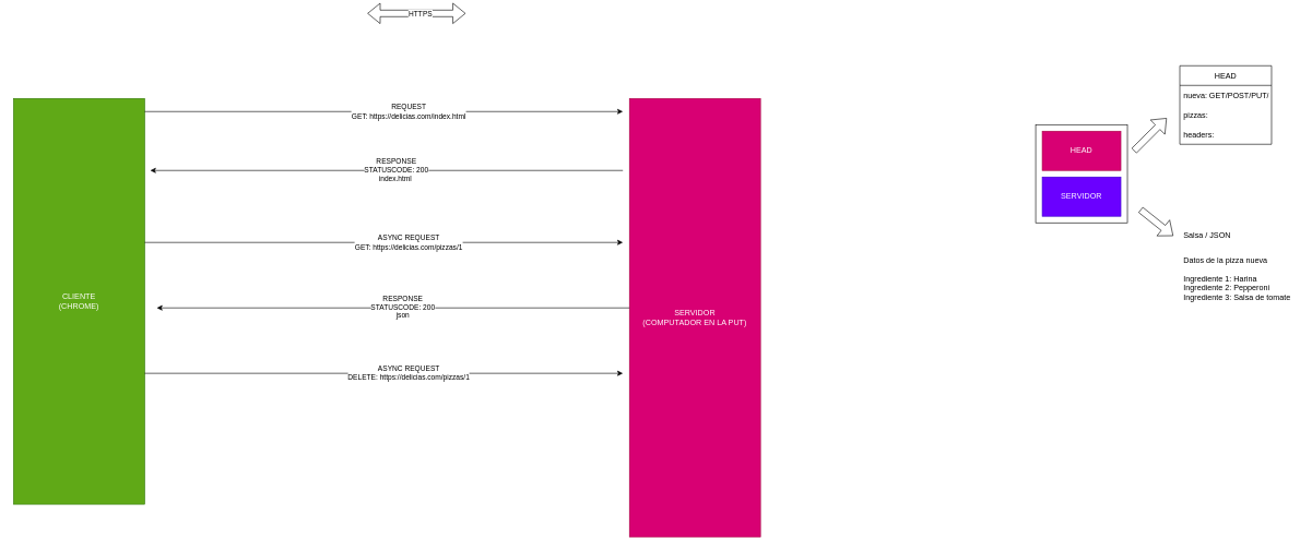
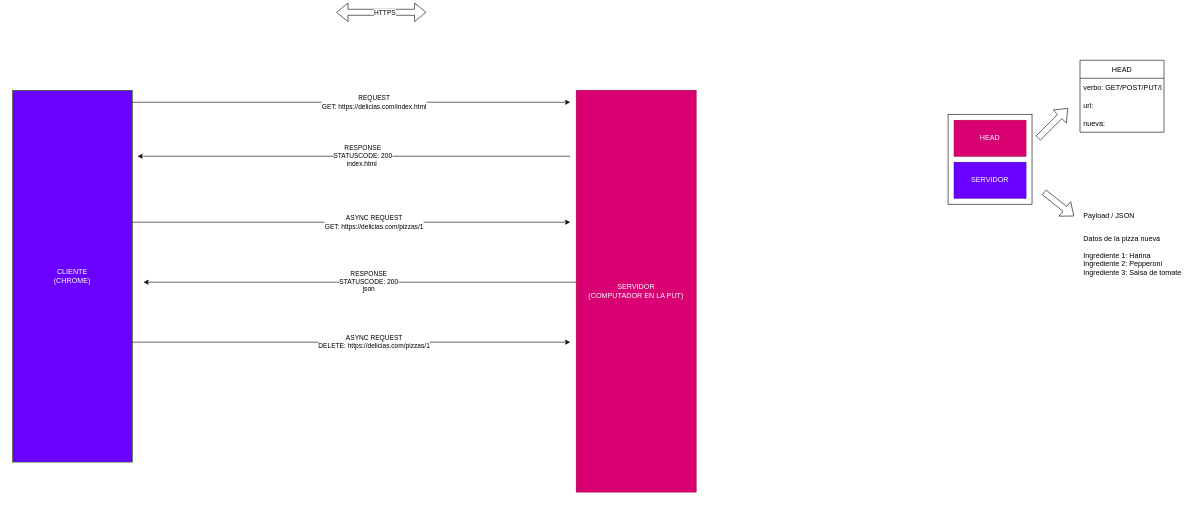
  <mxCell id="0" />
  <mxCell id="1" parent="0" />
- <mxCell id="2" value="CLIENTE&lt;br&gt;(CHROME)&lt;br&gt;" style="rounded=0;whiteSpace=wrap;html=1;fillColor=#60a917;fontColor=#ffffff;strokeColor=#2D7600;" vertex="1" parent="1"><mxGeometry x="20" y="150" width="200" height="620" as="geometry" /></mxCell>
+ <mxCell id="2" value="CLIENTE&lt;br&gt;(CHROME)&lt;br&gt;" style="rounded=0;whiteSpace=wrap;html=1;fillColor=#6a00ff;fontColor=#ffffff;strokeColor=#2D7600;" vertex="1" parent="1"><mxGeometry x="20" y="150" width="200" height="620" as="geometry" /></mxCell>
  <mxCell id="3" value="SERVIDOR&lt;br&gt;(COMPUTADOR EN LA PUT)&lt;br&gt;" style="rounded=0;whiteSpace=wrap;html=1;fillColor=#d80073;fontColor=#ffffff;strokeColor=#A50040;" vertex="1" parent="1"><mxGeometry x="960" y="150" width="200" height="670" as="geometry" /></mxCell>
  <mxCell id="4" value="" style="endArrow=classic;html=1;" edge="1" parent="1"><mxGeometry width="50" height="50" relative="1" as="geometry"><mxPoint x="220" y="170" as="sourcePoint" /><mxPoint x="950" y="170" as="targetPoint" /></mxGeometry></mxCell>
  <mxCell id="5" value="REQUEST&lt;br&gt;GET: https://delicias.com/index.html" style="edgeLabel;html=1;align=center;verticalAlign=middle;resizable=0;points=[];" vertex="1" connectable="0" parent="4"><mxGeometry x="0.101" y="1" relative="1" as="geometry"><mxPoint as="offset" /></mxGeometry></mxCell>
  <mxCell id="6" value="" style="shape=flexArrow;endArrow=classic;startArrow=classic;html=1;" edge="1" parent="1"><mxGeometry width="100" height="100" relative="1" as="geometry"><mxPoint x="560" y="20" as="sourcePoint" /><mxPoint x="710" y="20" as="targetPoint" /></mxGeometry></mxCell>
  <mxCell id="7" value="HTTPS&lt;br&gt;" style="edgeLabel;html=1;align=center;verticalAlign=middle;resizable=0;points=[];" vertex="1" connectable="0" parent="6"><mxGeometry x="0.24" y="5" relative="1" as="geometry"><mxPoint x="-13" y="5" as="offset" /></mxGeometry></mxCell>
  <mxCell id="8" value="" style="endArrow=classic;html=1;" edge="1" parent="1"><mxGeometry width="50" height="50" relative="1" as="geometry"><mxPoint x="950" y="260" as="sourcePoint" /><mxPoint x="228.611" y="260" as="targetPoint" /></mxGeometry></mxCell>
  <mxCell id="9" value="RESPONSE&lt;br&gt;STATUSCODE: 200&lt;br&gt;index.html&amp;nbsp;" style="edgeLabel;html=1;align=center;verticalAlign=middle;resizable=0;points=[];" vertex="1" connectable="0" parent="8"><mxGeometry x="-0.039" y="-2" relative="1" as="geometry"><mxPoint as="offset" /></mxGeometry></mxCell>
  <mxCell id="10" value="" style="endArrow=classic;html=1;" edge="1" parent="1"><mxGeometry width="50" height="50" relative="1" as="geometry"><mxPoint x="220" y="370" as="sourcePoint" /><mxPoint x="950" y="370" as="targetPoint" /></mxGeometry></mxCell>
  <mxCell id="11" value="ASYNC REQUEST&lt;br&gt;GET: https://delicias.com/pizzas/1" style="edgeLabel;html=1;align=center;verticalAlign=middle;resizable=0;points=[];" vertex="1" connectable="0" parent="10"><mxGeometry x="0.101" y="1" relative="1" as="geometry"><mxPoint as="offset" /></mxGeometry></mxCell>
  <mxCell id="12" value="" style="endArrow=classic;html=1;" edge="1" parent="1"><mxGeometry width="50" height="50" relative="1" as="geometry"><mxPoint x="960" y="470" as="sourcePoint" /><mxPoint x="238.611" y="470" as="targetPoint" /></mxGeometry></mxCell>
  <mxCell id="13" value="RESPONSE&lt;br&gt;STATUSCODE: 200&lt;br&gt;json" style="edgeLabel;html=1;align=center;verticalAlign=middle;resizable=0;points=[];" vertex="1" connectable="0" parent="12"><mxGeometry x="-0.039" y="-2" relative="1" as="geometry"><mxPoint as="offset" /></mxGeometry></mxCell>
  <mxCell id="14" value="" style="endArrow=classic;html=1;" edge="1" parent="1"><mxGeometry width="50" height="50" relative="1" as="geometry"><mxPoint x="220" y="570" as="sourcePoint" /><mxPoint x="950" y="570" as="targetPoint" /></mxGeometry></mxCell>
  <mxCell id="15" value="ASYNC REQUEST&lt;br&gt;DELETE: https://delicias.com/pizzas/1" style="edgeLabel;html=1;align=center;verticalAlign=middle;resizable=0;points=[];" vertex="1" connectable="0" parent="14"><mxGeometry x="0.101" y="1" relative="1" as="geometry"><mxPoint as="offset" /></mxGeometry></mxCell>
  <mxCell id="16" value="" style="rounded=0;whiteSpace=wrap;html=1;" vertex="1" parent="1"><mxGeometry x="1580" y="190" width="140" height="150" as="geometry" /></mxCell>
  <mxCell id="17" value="SERVIDOR" style="rounded=0;whiteSpace=wrap;html=1;fillColor=#6a00ff;fontColor=#ffffff;strokeColor=#3700CC;" vertex="1" parent="1"><mxGeometry x="1590" y="270" width="120" height="60" as="geometry" /></mxCell>
  <mxCell id="18" value="HEAD" style="rounded=0;whiteSpace=wrap;html=1;fillColor=#d80073;fontColor=#ffffff;strokeColor=#A50040;" vertex="1" parent="1"><mxGeometry x="1590" y="200" width="120" height="60" as="geometry" /></mxCell>
  <mxCell id="19" value="" style="shape=flexArrow;endArrow=classic;html=1;" edge="1" parent="1"><mxGeometry width="50" height="50" relative="1" as="geometry"><mxPoint x="1730" y="230" as="sourcePoint" /><mxPoint x="1780" y="180" as="targetPoint" /></mxGeometry></mxCell>
  <mxCell id="20" value="HEAD" style="swimlane;fontStyle=0;childLayout=stackLayout;horizontal=1;startSize=30;horizontalStack=0;resizeParent=1;resizeParentMax=0;resizeLast=0;collapsible=1;marginBottom=0;" vertex="1" parent="1"><mxGeometry x="1800" y="100" width="140" height="120" as="geometry" /></mxCell>
- <mxCell id="21" value="nueva: GET/POST/PUT/DELETE" style="text;strokeColor=none;fillColor=none;align=left;verticalAlign=middle;spacingLeft=4;spacingRight=4;overflow=hidden;points=[[0,0.5],[1,0.5]];portConstraint=eastwest;rotatable=0;" vertex="1" parent="20"><mxGeometry y="30" width="140" height="30" as="geometry" /></mxCell>
- <mxCell id="22" value="pizzas: " style="text;strokeColor=none;fillColor=none;align=left;verticalAlign=middle;spacingLeft=4;spacingRight=4;overflow=hidden;points=[[0,0.5],[1,0.5]];portConstraint=eastwest;rotatable=0;" vertex="1" parent="20"><mxGeometry y="60" width="140" height="30" as="geometry" /></mxCell>
- <mxCell id="23" value="headers: " style="text;strokeColor=none;fillColor=none;align=left;verticalAlign=middle;spacingLeft=4;spacingRight=4;overflow=hidden;points=[[0,0.5],[1,0.5]];portConstraint=eastwest;rotatable=0;" vertex="1" parent="20"><mxGeometry y="90" width="140" height="30" as="geometry" /></mxCell>
+ <mxCell id="21" value="verbo: GET/POST/PUT/DELETE" style="text;strokeColor=none;fillColor=none;align=left;verticalAlign=middle;spacingLeft=4;spacingRight=4;overflow=hidden;points=[[0,0.5],[1,0.5]];portConstraint=eastwest;rotatable=0;" vertex="1" parent="20"><mxGeometry y="30" width="140" height="30" as="geometry" /></mxCell>
+ <mxCell id="22" value="url: " style="text;strokeColor=none;fillColor=none;align=left;verticalAlign=middle;spacingLeft=4;spacingRight=4;overflow=hidden;points=[[0,0.5],[1,0.5]];portConstraint=eastwest;rotatable=0;" vertex="1" parent="20"><mxGeometry y="60" width="140" height="30" as="geometry" /></mxCell>
+ <mxCell id="23" value="nueva: " style="text;strokeColor=none;fillColor=none;align=left;verticalAlign=middle;spacingLeft=4;spacingRight=4;overflow=hidden;points=[[0,0.5],[1,0.5]];portConstraint=eastwest;rotatable=0;" vertex="1" parent="20"><mxGeometry y="90" width="140" height="30" as="geometry" /></mxCell>
  <mxCell id="24" value="" style="shape=flexArrow;endArrow=classic;html=1;" edge="1" parent="1"><mxGeometry width="50" height="50" relative="1" as="geometry"><mxPoint x="1740" y="320" as="sourcePoint" /><mxPoint x="1790" y="360" as="targetPoint" /></mxGeometry></mxCell>
- <mxCell id="25" value="Salsa / JSON&#10;" style="text;strokeColor=none;fillColor=none;align=left;verticalAlign=middle;spacingLeft=4;spacingRight=4;overflow=hidden;points=[[0,0.5],[1,0.5]];portConstraint=eastwest;rotatable=0;" vertex="1" parent="1"><mxGeometry x="1800" y="350" width="110" height="30" as="geometry" /></mxCell>
+ <mxCell id="25" value="Payload / JSON&#10;" style="text;strokeColor=none;fillColor=none;align=left;verticalAlign=middle;spacingLeft=4;spacingRight=4;overflow=hidden;points=[[0,0.5],[1,0.5]];portConstraint=eastwest;rotatable=0;" vertex="1" parent="1"><mxGeometry x="1800" y="350" width="110" height="30" as="geometry" /></mxCell>
  <mxCell id="26" value="Datos de la pizza nueva&#10;&#10;Ingrediente 1: Harina&#10;Ingrediente 2: Pepperoni&#10;Ingrediente 3: Salsa de tomate" style="text;strokeColor=none;fillColor=none;align=left;verticalAlign=middle;spacingLeft=4;spacingRight=4;overflow=hidden;points=[[0,0.5],[1,0.5]];portConstraint=eastwest;rotatable=0;" vertex="1" parent="1"><mxGeometry x="1800" y="380" width="180" height="90" as="geometry" /></mxCell>
